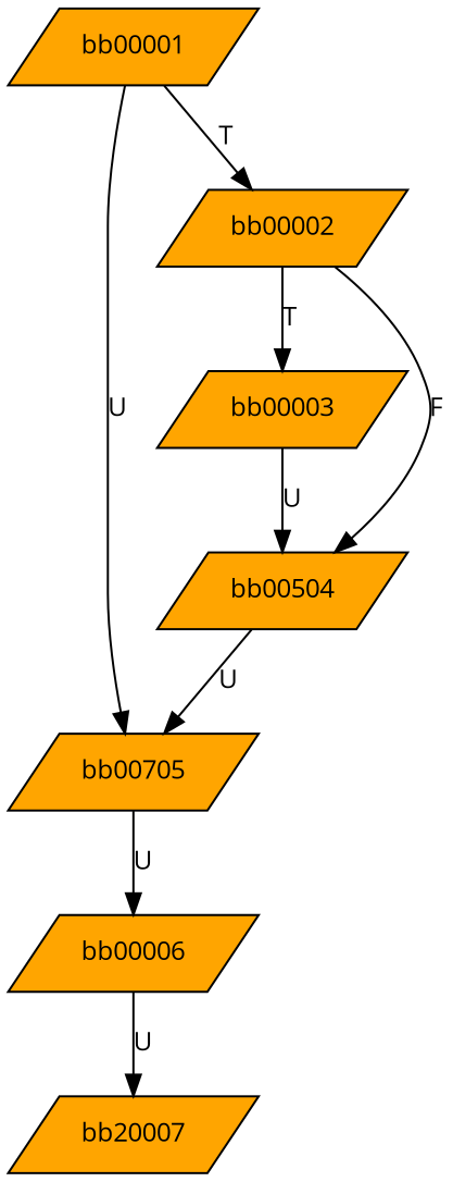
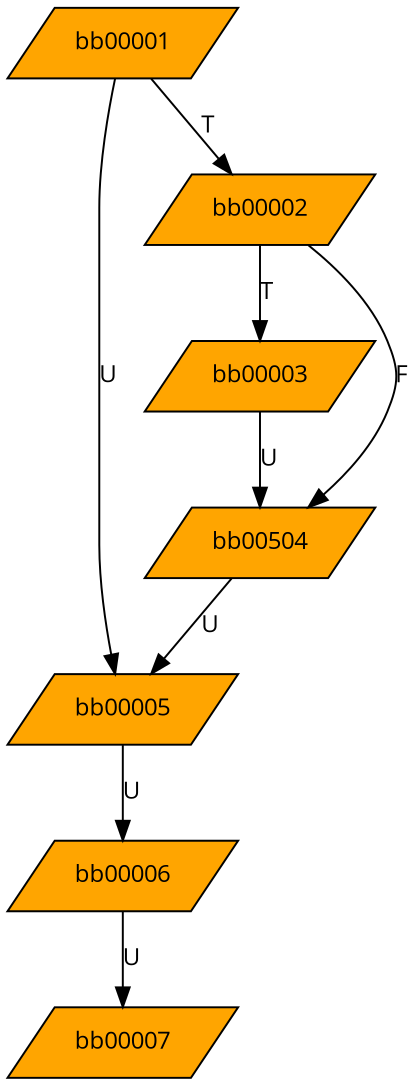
  digraph {
    fontname="Open Sans"
    nodesep=0.175
    rankdir=TB
    node [argix=-1 dataspec=na fillcolor=orange fontname="Open Sans" fontsize=12 ntype="node" shape=parallelogram style=filled]
    edge [argix=-1 dataspec=u1 etype=U fontname="Open Sans" fontsize=12 order=0]
    n1 [label=bb00001]
-   n2 [label=bb00705]
+   n2 [label=bb00005]
    n3 [label=bb00002]
    n4 [label=bb00006]
    n5 [label=bb00003]
    n6 [label=bb00504]
-   n7 [label=bb20007]
+   n7 [label=bb00007]
    n1 -> n2 [label=U]
    n1 -> n3 [etype=T label=T]
    n2 -> n4 [etype=F label=U]
    n3 -> n5 [etype=T label=T]
    n3 -> n6 [etype=F label=F]
    n4 -> n7 [label=U]
    n5 -> n6 [label=U]
    n6 -> n2 [label=U]
  }
